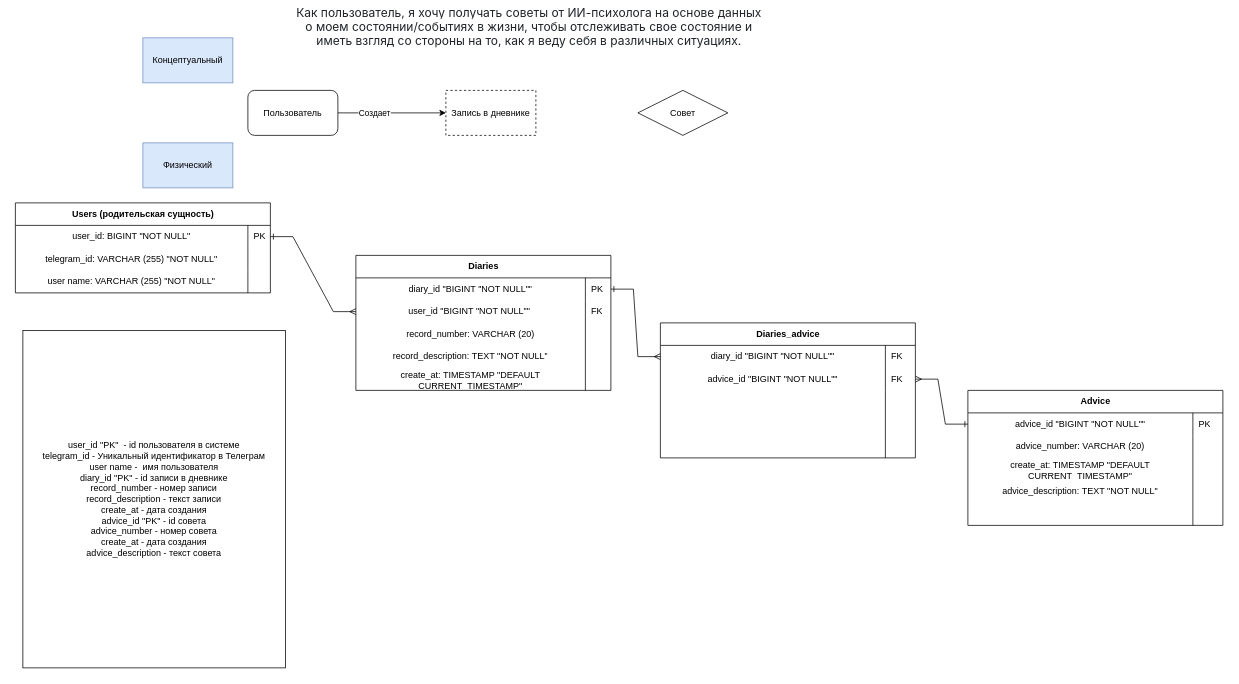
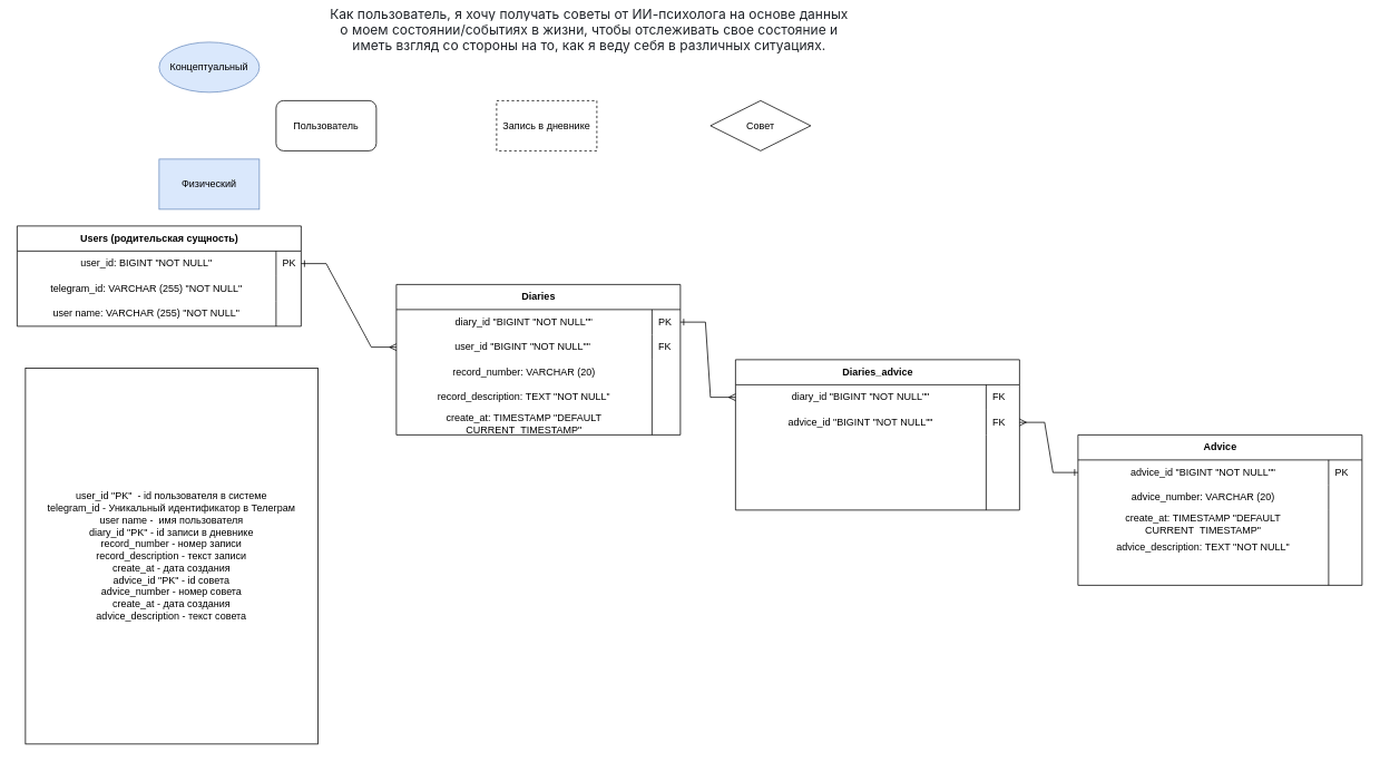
  <mxCell id="0" />
  <mxCell id="1" parent="0" />
  <mxCell id="2" value="&lt;span style=&quot;color: rgb(31, 35, 40); font-family: -apple-system, BlinkMacSystemFont, &amp;quot;Segoe UI&amp;quot;, &amp;quot;Noto Sans&amp;quot;, Helvetica, Arial, sans-serif, &amp;quot;Apple Color Emoji&amp;quot;, &amp;quot;Segoe UI Emoji&amp;quot;; font-size: 16px; text-align: start; background-color: rgb(255, 255, 255);&quot;&gt;Как пользователь, я хочу получать советы от ИИ-психолога на основе данных о моем состоянии/событиях в жизни, чтобы отслеживать свое состояние и иметь взгляд со стороны на то, как я веду себя в различных ситуациях.&lt;/span&gt;" style="text;html=1;align=center;verticalAlign=middle;whiteSpace=wrap;rounded=0;" parent="1" vertex="1"><mxGeometry x="390" y="20" width="630" height="30" as="geometry" /></mxCell>
- <mxCell id="3" style="edgeStyle=orthogonalEdgeStyle;rounded=0;orthogonalLoop=1;jettySize=auto;html=1;entryX=0;entryY=0.5;entryDx=0;entryDy=0;" parent="1" source="5" target="6" edge="1"><mxGeometry relative="1" as="geometry" /></mxCell>
- <mxCell id="4" value="Создает" style="edgeLabel;html=1;align=center;verticalAlign=middle;resizable=0;points=[];" parent="3" vertex="1" connectable="0"><mxGeometry x="-0.328" y="1" relative="1" as="geometry"><mxPoint as="offset" /></mxGeometry></mxCell>
  <mxCell id="5" value="Пользователь" style="whiteSpace=wrap;html=1;rounded=1;" parent="1" vertex="1"><mxGeometry x="330" y="120" width="120" height="60" as="geometry" /></mxCell>
  <mxCell id="6" value="Запись в дневнике" style="rounded=0;whiteSpace=wrap;html=1;dashed=1;" parent="1" vertex="1"><mxGeometry x="594" y="120" width="120" height="60" as="geometry" /></mxCell>
  <mxCell id="7" value="Совет" style="rhombus;whiteSpace=wrap;html=1;" parent="1" vertex="1"><mxGeometry x="850" y="120" width="120" height="60" as="geometry" /></mxCell>
  <mxCell id="8" value="Users (родительская сущность)" style="shape=table;startSize=30;container=1;collapsible=1;childLayout=tableLayout;fixedRows=1;rowLines=0;fontStyle=1;align=center;resizeLast=1;html=1;" parent="1" vertex="1"><mxGeometry x="20" y="270" width="340" height="120" as="geometry" /></mxCell>
  <mxCell id="9" value="" style="shape=tableRow;horizontal=0;startSize=0;swimlaneHead=0;swimlaneBody=0;fillColor=none;collapsible=0;dropTarget=0;points=[[0,0.5],[1,0.5]];portConstraint=eastwest;top=0;left=0;right=0;bottom=0;" parent="8" vertex="1"><mxGeometry y="30" width="340" height="30" as="geometry" /></mxCell>
  <mxCell id="10" value="user_id: BIGINT&amp;nbsp;&quot;NOT NULL&quot;" style="shape=partialRectangle;connectable=0;fillColor=none;top=0;left=0;bottom=0;right=0;editable=1;overflow=hidden;whiteSpace=wrap;html=1;" parent="9" vertex="1"><mxGeometry width="310" height="30" as="geometry"><mxRectangle width="310" height="30" as="alternateBounds" /></mxGeometry></mxCell>
  <mxCell id="11" value="PK" style="shape=partialRectangle;connectable=0;fillColor=none;top=0;left=0;bottom=0;right=0;align=left;spacingLeft=6;overflow=hidden;whiteSpace=wrap;html=1;" parent="9" vertex="1"><mxGeometry x="310" width="30" height="30" as="geometry"><mxRectangle width="30" height="30" as="alternateBounds" /></mxGeometry></mxCell>
  <mxCell id="12" value="" style="shape=tableRow;horizontal=0;startSize=0;swimlaneHead=0;swimlaneBody=0;fillColor=none;collapsible=0;dropTarget=0;points=[[0,0.5],[1,0.5]];portConstraint=eastwest;top=0;left=0;right=0;bottom=0;" parent="8" vertex="1"><mxGeometry y="60" width="340" height="30" as="geometry" /></mxCell>
  <mxCell id="13" value="telegram_id: VARCHAR (255) &quot;NOT NULL&quot;" style="shape=partialRectangle;connectable=0;fillColor=none;top=0;left=0;bottom=0;right=0;editable=1;overflow=hidden;whiteSpace=wrap;html=1;" parent="12" vertex="1"><mxGeometry width="310" height="30" as="geometry"><mxRectangle width="310" height="30" as="alternateBounds" /></mxGeometry></mxCell>
  <mxCell id="14" value="" style="shape=partialRectangle;connectable=0;fillColor=none;top=0;left=0;bottom=0;right=0;align=left;spacingLeft=6;overflow=hidden;whiteSpace=wrap;html=1;" parent="12" vertex="1"><mxGeometry x="310" width="30" height="30" as="geometry"><mxRectangle width="30" height="30" as="alternateBounds" /></mxGeometry></mxCell>
  <mxCell id="15" value="" style="shape=tableRow;horizontal=0;startSize=0;swimlaneHead=0;swimlaneBody=0;fillColor=none;collapsible=0;dropTarget=0;points=[[0,0.5],[1,0.5]];portConstraint=eastwest;top=0;left=0;right=0;bottom=0;" parent="8" vertex="1"><mxGeometry y="90" width="340" height="30" as="geometry" /></mxCell>
  <mxCell id="16" value="user name: VARCHAR (255) &quot;NOT NULL&quot;" style="shape=partialRectangle;connectable=0;fillColor=none;top=0;left=0;bottom=0;right=0;editable=1;overflow=hidden;whiteSpace=wrap;html=1;" parent="15" vertex="1"><mxGeometry width="310" height="30" as="geometry"><mxRectangle width="310" height="30" as="alternateBounds" /></mxGeometry></mxCell>
  <mxCell id="17" value="" style="shape=partialRectangle;connectable=0;fillColor=none;top=0;left=0;bottom=0;right=0;align=left;spacingLeft=6;overflow=hidden;whiteSpace=wrap;html=1;" parent="15" vertex="1"><mxGeometry x="310" width="30" height="30" as="geometry"><mxRectangle width="30" height="30" as="alternateBounds" /></mxGeometry></mxCell>
  <mxCell id="18" value="Diaries" style="shape=table;startSize=30;container=1;collapsible=1;childLayout=tableLayout;fixedRows=1;rowLines=0;fontStyle=1;align=center;resizeLast=1;html=1;" parent="1" vertex="1"><mxGeometry x="474" y="340" width="340" height="180" as="geometry" /></mxCell>
  <mxCell id="19" value="" style="shape=tableRow;horizontal=0;startSize=0;swimlaneHead=0;swimlaneBody=0;fillColor=none;collapsible=0;dropTarget=0;points=[[0,0.5],[1,0.5]];portConstraint=eastwest;top=0;left=0;right=0;bottom=0;" parent="18" vertex="1"><mxGeometry y="30" width="340" height="30" as="geometry" /></mxCell>
  <mxCell id="20" value="diary_id &quot;BIGINT&amp;nbsp;&quot;NOT NULL&quot;&quot;" style="shape=partialRectangle;connectable=0;fillColor=none;top=0;left=0;bottom=0;right=0;editable=1;overflow=hidden;whiteSpace=wrap;html=1;" parent="19" vertex="1"><mxGeometry width="306.0" height="30" as="geometry"><mxRectangle width="306.0" height="30" as="alternateBounds" /></mxGeometry></mxCell>
  <mxCell id="21" value="&lt;span style=&quot;text-align: center;&quot;&gt;PK&lt;/span&gt;" style="shape=partialRectangle;connectable=0;fillColor=none;top=0;left=0;bottom=0;right=0;align=left;spacingLeft=6;overflow=hidden;whiteSpace=wrap;html=1;" parent="19" vertex="1"><mxGeometry x="306.0" width="34.0" height="30" as="geometry"><mxRectangle width="34.0" height="30" as="alternateBounds" /></mxGeometry></mxCell>
  <mxCell id="22" value="" style="shape=tableRow;horizontal=0;startSize=0;swimlaneHead=0;swimlaneBody=0;fillColor=none;collapsible=0;dropTarget=0;points=[[0,0.5],[1,0.5]];portConstraint=eastwest;top=0;left=0;right=0;bottom=0;" parent="18" vertex="1"><mxGeometry y="60" width="340" height="30" as="geometry" /></mxCell>
  <mxCell id="23" value="user_id &quot;BIGINT&amp;nbsp;&quot;NOT NULL&quot;&quot;&amp;nbsp;" style="shape=partialRectangle;connectable=0;fillColor=none;top=0;left=0;bottom=0;right=0;editable=1;overflow=hidden;whiteSpace=wrap;html=1;" parent="22" vertex="1"><mxGeometry width="306.0" height="30" as="geometry"><mxRectangle width="306.0" height="30" as="alternateBounds" /></mxGeometry></mxCell>
  <mxCell id="24" value="&lt;span style=&quot;text-align: center;&quot;&gt;FK&lt;/span&gt;" style="shape=partialRectangle;connectable=0;fillColor=none;top=0;left=0;bottom=0;right=0;align=left;spacingLeft=6;overflow=hidden;whiteSpace=wrap;html=1;" parent="22" vertex="1"><mxGeometry x="306.0" width="34.0" height="30" as="geometry"><mxRectangle width="34.0" height="30" as="alternateBounds" /></mxGeometry></mxCell>
  <mxCell id="25" value="" style="shape=tableRow;horizontal=0;startSize=0;swimlaneHead=0;swimlaneBody=0;fillColor=none;collapsible=0;dropTarget=0;points=[[0,0.5],[1,0.5]];portConstraint=eastwest;top=0;left=0;right=0;bottom=0;" parent="18" vertex="1"><mxGeometry y="90" width="340" height="90" as="geometry" /></mxCell>
  <mxCell id="26" value="record_description: TEXT &quot;NOT NULL&quot;" style="shape=partialRectangle;connectable=0;fillColor=none;top=0;left=0;bottom=0;right=0;editable=1;overflow=hidden;whiteSpace=wrap;html=1;" parent="25" vertex="1"><mxGeometry width="306.0" height="90" as="geometry"><mxRectangle width="306.0" height="90" as="alternateBounds" /></mxGeometry></mxCell>
  <mxCell id="27" value="" style="shape=partialRectangle;connectable=0;fillColor=none;top=0;left=0;bottom=0;right=0;align=left;spacingLeft=6;overflow=hidden;whiteSpace=wrap;html=1;" parent="25" vertex="1"><mxGeometry x="306.0" width="34.0" height="90" as="geometry"><mxRectangle width="34.0" height="90" as="alternateBounds" /></mxGeometry></mxCell>
  <mxCell id="28" value="Advice" style="shape=table;startSize=30;container=1;collapsible=1;childLayout=tableLayout;fixedRows=1;rowLines=0;fontStyle=1;align=center;resizeLast=1;html=1;" parent="1" vertex="1"><mxGeometry x="1290" y="520" width="340" height="180" as="geometry" /></mxCell>
  <mxCell id="29" value="" style="shape=tableRow;horizontal=0;startSize=0;swimlaneHead=0;swimlaneBody=0;fillColor=none;collapsible=0;dropTarget=0;points=[[0,0.5],[1,0.5]];portConstraint=eastwest;top=0;left=0;right=0;bottom=0;" parent="28" vertex="1"><mxGeometry y="30" width="340" height="30" as="geometry" /></mxCell>
  <mxCell id="30" value="advice_id &quot;BIGINT&amp;nbsp;&quot;NOT NULL&quot;&quot;" style="shape=partialRectangle;connectable=0;fillColor=none;top=0;left=0;bottom=0;right=0;editable=1;overflow=hidden;whiteSpace=wrap;html=1;" parent="29" vertex="1"><mxGeometry width="300" height="30" as="geometry"><mxRectangle width="300" height="30" as="alternateBounds" /></mxGeometry></mxCell>
  <mxCell id="31" value="&lt;span style=&quot;text-align: center;&quot;&gt;PK&lt;/span&gt;" style="shape=partialRectangle;connectable=0;fillColor=none;top=0;left=0;bottom=0;right=0;align=left;spacingLeft=6;overflow=hidden;whiteSpace=wrap;html=1;" parent="29" vertex="1"><mxGeometry x="300" width="40" height="30" as="geometry"><mxRectangle width="40" height="30" as="alternateBounds" /></mxGeometry></mxCell>
  <mxCell id="32" value="" style="shape=tableRow;horizontal=0;startSize=0;swimlaneHead=0;swimlaneBody=0;fillColor=none;collapsible=0;dropTarget=0;points=[[0,0.5],[1,0.5]];portConstraint=eastwest;top=0;left=0;right=0;bottom=0;" parent="28" vertex="1"><mxGeometry y="60" width="340" height="30" as="geometry" /></mxCell>
  <mxCell id="33" value="advice_number: VARCHAR (20)" style="shape=partialRectangle;connectable=0;fillColor=none;top=0;left=0;bottom=0;right=0;editable=1;overflow=hidden;whiteSpace=wrap;html=1;" parent="32" vertex="1"><mxGeometry width="300" height="30" as="geometry"><mxRectangle width="300" height="30" as="alternateBounds" /></mxGeometry></mxCell>
  <mxCell id="34" value="" style="shape=partialRectangle;connectable=0;fillColor=none;top=0;left=0;bottom=0;right=0;align=left;spacingLeft=6;overflow=hidden;whiteSpace=wrap;html=1;" parent="32" vertex="1"><mxGeometry x="300" width="40" height="30" as="geometry"><mxRectangle width="40" height="30" as="alternateBounds" /></mxGeometry></mxCell>
  <mxCell id="35" value="" style="shape=tableRow;horizontal=0;startSize=0;swimlaneHead=0;swimlaneBody=0;fillColor=none;collapsible=0;dropTarget=0;points=[[0,0.5],[1,0.5]];portConstraint=eastwest;top=0;left=0;right=0;bottom=0;" parent="28" vertex="1"><mxGeometry y="90" width="340" height="90" as="geometry" /></mxCell>
  <mxCell id="36" value="advice_description: TEXT &quot;NOT NULL&quot;" style="shape=partialRectangle;connectable=0;fillColor=none;top=0;left=0;bottom=0;right=0;editable=1;overflow=hidden;whiteSpace=wrap;html=1;" parent="35" vertex="1"><mxGeometry width="300" height="90" as="geometry"><mxRectangle width="300" height="90" as="alternateBounds" /></mxGeometry></mxCell>
  <mxCell id="37" value="" style="shape=partialRectangle;connectable=0;fillColor=none;top=0;left=0;bottom=0;right=0;align=left;spacingLeft=6;overflow=hidden;whiteSpace=wrap;html=1;" parent="35" vertex="1"><mxGeometry x="300" width="40" height="90" as="geometry"><mxRectangle width="40" height="90" as="alternateBounds" /></mxGeometry></mxCell>
  <mxCell id="38" value="" style="shape=tableRow;horizontal=0;startSize=0;swimlaneHead=0;swimlaneBody=0;fillColor=none;collapsible=0;dropTarget=0;points=[[0,0.5],[1,0.5]];portConstraint=eastwest;top=0;left=0;right=0;bottom=0;" parent="1" vertex="1"><mxGeometry x="474" y="370" width="340" height="30" as="geometry" /></mxCell>
  <mxCell id="39" value="" style="shape=partialRectangle;connectable=0;fillColor=none;top=0;left=0;bottom=0;right=0;editable=1;overflow=hidden;whiteSpace=wrap;html=1;" parent="1" vertex="1"><mxGeometry x="474" y="430" width="170" height="30" as="geometry"><mxRectangle width="170" height="30" as="alternateBounds" /></mxGeometry></mxCell>
  <mxCell id="40" value="" style="shape=partialRectangle;connectable=0;fillColor=none;top=0;left=0;bottom=0;right=0;align=left;spacingLeft=6;overflow=hidden;whiteSpace=wrap;html=1;" parent="1" vertex="1"><mxGeometry x="644" y="490" width="170" height="30" as="geometry"><mxRectangle width="170" height="30" as="alternateBounds" /></mxGeometry></mxCell>
  <mxCell id="41" value="Diaries_advice" style="shape=table;startSize=30;container=1;collapsible=1;childLayout=tableLayout;fixedRows=1;rowLines=0;fontStyle=1;align=center;resizeLast=1;html=1;" parent="1" vertex="1"><mxGeometry x="880" y="430" width="340" height="180" as="geometry" /></mxCell>
  <mxCell id="42" value="" style="shape=tableRow;horizontal=0;startSize=0;swimlaneHead=0;swimlaneBody=0;fillColor=none;collapsible=0;dropTarget=0;points=[[0,0.5],[1,0.5]];portConstraint=eastwest;top=0;left=0;right=0;bottom=0;" parent="41" vertex="1"><mxGeometry y="30" width="340" height="30" as="geometry" /></mxCell>
  <mxCell id="43" value="diary_id &quot;BIGINT&amp;nbsp;&quot;NOT NULL&quot;&quot;" style="shape=partialRectangle;connectable=0;fillColor=none;top=0;left=0;bottom=0;right=0;editable=1;overflow=hidden;whiteSpace=wrap;html=1;" parent="42" vertex="1"><mxGeometry width="300" height="30" as="geometry"><mxRectangle width="300" height="30" as="alternateBounds" /></mxGeometry></mxCell>
  <mxCell id="44" value="&lt;span style=&quot;text-align: center;&quot;&gt;FK&lt;/span&gt;" style="shape=partialRectangle;connectable=0;fillColor=none;top=0;left=0;bottom=0;right=0;align=left;spacingLeft=6;overflow=hidden;whiteSpace=wrap;html=1;" parent="42" vertex="1"><mxGeometry x="300" width="40" height="30" as="geometry"><mxRectangle width="40" height="30" as="alternateBounds" /></mxGeometry></mxCell>
  <mxCell id="45" value="" style="shape=tableRow;horizontal=0;startSize=0;swimlaneHead=0;swimlaneBody=0;fillColor=none;collapsible=0;dropTarget=0;points=[[0,0.5],[1,0.5]];portConstraint=eastwest;top=0;left=0;right=0;bottom=0;" parent="41" vertex="1"><mxGeometry y="60" width="340" height="30" as="geometry" /></mxCell>
  <mxCell id="46" value="advice_id &quot;BIGINT&amp;nbsp;&quot;NOT NULL&quot;&quot;" style="shape=partialRectangle;connectable=0;fillColor=none;top=0;left=0;bottom=0;right=0;editable=1;overflow=hidden;whiteSpace=wrap;html=1;" parent="45" vertex="1"><mxGeometry width="300" height="30" as="geometry"><mxRectangle width="300" height="30" as="alternateBounds" /></mxGeometry></mxCell>
  <mxCell id="47" value="&lt;span style=&quot;text-align: center;&quot;&gt;FK&lt;/span&gt;" style="shape=partialRectangle;connectable=0;fillColor=none;top=0;left=0;bottom=0;right=0;align=left;spacingLeft=6;overflow=hidden;whiteSpace=wrap;html=1;" parent="45" vertex="1"><mxGeometry x="300" width="40" height="30" as="geometry"><mxRectangle width="40" height="30" as="alternateBounds" /></mxGeometry></mxCell>
  <mxCell id="48" value="" style="shape=tableRow;horizontal=0;startSize=0;swimlaneHead=0;swimlaneBody=0;fillColor=none;collapsible=0;dropTarget=0;points=[[0,0.5],[1,0.5]];portConstraint=eastwest;top=0;left=0;right=0;bottom=0;" parent="41" vertex="1"><mxGeometry y="90" width="340" height="90" as="geometry" /></mxCell>
  <mxCell id="49" value="" style="shape=partialRectangle;connectable=0;fillColor=none;top=0;left=0;bottom=0;right=0;editable=1;overflow=hidden;whiteSpace=wrap;html=1;" parent="48" vertex="1"><mxGeometry width="300" height="90" as="geometry"><mxRectangle width="300" height="90" as="alternateBounds" /></mxGeometry></mxCell>
  <mxCell id="50" value="" style="shape=partialRectangle;connectable=0;fillColor=none;top=0;left=0;bottom=0;right=0;align=left;spacingLeft=6;overflow=hidden;whiteSpace=wrap;html=1;" parent="48" vertex="1"><mxGeometry x="300" width="40" height="90" as="geometry"><mxRectangle width="40" height="90" as="alternateBounds" /></mxGeometry></mxCell>
  <mxCell id="51" value="" style="shape=tableRow;horizontal=0;startSize=0;swimlaneHead=0;swimlaneBody=0;fillColor=none;collapsible=0;dropTarget=0;points=[[0,0.5],[1,0.5]];portConstraint=eastwest;top=0;left=0;right=0;bottom=0;" parent="1" vertex="1"><mxGeometry x="880" y="460" width="340" height="30" as="geometry" /></mxCell>
  <mxCell id="52" value="" style="shape=partialRectangle;connectable=0;fillColor=none;top=0;left=0;bottom=0;right=0;align=left;spacingLeft=6;overflow=hidden;whiteSpace=wrap;html=1;" parent="1" vertex="1"><mxGeometry x="1050" y="580" width="170" height="30" as="geometry"><mxRectangle width="170" height="30" as="alternateBounds" /></mxGeometry></mxCell>
  <mxCell id="53" value="" style="edgeStyle=entityRelationEdgeStyle;fontSize=12;html=1;endArrow=ERmany;rounded=0;exitX=1;exitY=0.5;exitDx=0;exitDy=0;entryX=0;entryY=0.5;entryDx=0;entryDy=0;startArrow=ERone;startFill=0;" parent="1" source="9" target="22" edge="1"><mxGeometry width="100" height="100" relative="1" as="geometry"><mxPoint x="480" y="510" as="sourcePoint" /><mxPoint x="580" y="410" as="targetPoint" /></mxGeometry></mxCell>
  <mxCell id="54" value="" style="shape=partialRectangle;connectable=0;fillColor=none;top=0;left=0;bottom=0;right=0;align=left;spacingLeft=6;overflow=hidden;whiteSpace=wrap;html=1;" parent="1" vertex="1"><mxGeometry x="644" y="430" width="170" height="30" as="geometry"><mxRectangle width="170" height="30" as="alternateBounds" /></mxGeometry></mxCell>
  <mxCell id="55" value="record_number: VARCHAR (20)" style="shape=partialRectangle;connectable=0;fillColor=none;top=0;left=0;bottom=0;right=0;editable=1;overflow=hidden;whiteSpace=wrap;html=1;" parent="1" vertex="1"><mxGeometry x="474" y="430" width="306" height="30" as="geometry"><mxRectangle width="170" height="30" as="alternateBounds" /></mxGeometry></mxCell>
  <mxCell id="56" value="create_at:&amp;nbsp;&lt;span style=&quot;text-align: left;&quot;&gt;TIMESTAMP &quot;DEFAULT CURRENT_TIMESTAMP&quot;&lt;/span&gt;" style="shape=partialRectangle;connectable=0;fillColor=none;top=0;left=0;bottom=0;right=0;editable=1;overflow=hidden;whiteSpace=wrap;html=1;" parent="1" vertex="1"><mxGeometry x="474" y="490" width="306" height="30" as="geometry"><mxRectangle width="170" height="30" as="alternateBounds" /></mxGeometry></mxCell>
  <mxCell id="57" value="" style="shape=partialRectangle;connectable=0;fillColor=none;top=0;left=0;bottom=0;right=0;align=left;spacingLeft=6;overflow=hidden;whiteSpace=wrap;html=1;" parent="1" vertex="1"><mxGeometry x="644" y="490" width="170" height="30" as="geometry"><mxRectangle width="170" height="30" as="alternateBounds" /></mxGeometry></mxCell>
  <mxCell id="58" value="create_at:&amp;nbsp;&lt;span style=&quot;text-align: left;&quot;&gt;TIMESTAMP &quot;DEFAULT CURRENT_TIMESTAMP&quot;&lt;/span&gt;" style="shape=partialRectangle;connectable=0;fillColor=none;top=0;left=0;bottom=0;right=0;editable=1;overflow=hidden;whiteSpace=wrap;html=1;" parent="1" vertex="1"><mxGeometry x="1290" y="610" width="300" height="30" as="geometry"><mxRectangle width="170" height="30" as="alternateBounds" /></mxGeometry></mxCell>
  <mxCell id="59" value="" style="shape=partialRectangle;connectable=0;fillColor=none;top=0;left=0;bottom=0;right=0;align=left;spacingLeft=6;overflow=hidden;whiteSpace=wrap;html=1;" parent="1" vertex="1"><mxGeometry x="1460" y="610" width="170" height="30" as="geometry"><mxRectangle width="170" height="30" as="alternateBounds" /></mxGeometry></mxCell>
  <mxCell id="60" value="" style="edgeStyle=entityRelationEdgeStyle;fontSize=12;html=1;endArrow=ERmany;rounded=0;exitX=1;exitY=0.5;exitDx=0;exitDy=0;entryX=0;entryY=0.5;entryDx=0;entryDy=0;startArrow=ERone;startFill=0;" parent="1" source="19" target="51" edge="1"><mxGeometry width="100" height="100" relative="1" as="geometry"><mxPoint x="770" y="580" as="sourcePoint" /><mxPoint x="844" y="620" as="targetPoint" /></mxGeometry></mxCell>
  <mxCell id="61" value="" style="edgeStyle=entityRelationEdgeStyle;fontSize=12;html=1;endArrow=ERmany;rounded=0;exitX=0;exitY=0.5;exitDx=0;exitDy=0;entryX=1;entryY=0.5;entryDx=0;entryDy=0;startArrow=ERone;startFill=0;" parent="1" source="29" target="45" edge="1"><mxGeometry width="100" height="100" relative="1" as="geometry"><mxPoint x="1300" y="670" as="sourcePoint" /><mxPoint x="1396" y="830" as="targetPoint" /></mxGeometry></mxCell>
- <mxCell id="62" value="Концептуальный" style="rounded=0;whiteSpace=wrap;html=1;fillColor=#dae8fc;strokeColor=#6c8ebf;" vertex="1" parent="1"><mxGeometry x="190" y="50" width="120" height="60" as="geometry" /></mxCell>
+ <mxCell id="62" value="Концептуальный" style="ellipse;whiteSpace=wrap;html=1;fillColor=#dae8fc;strokeColor=#6c8ebf;" vertex="1" parent="1"><mxGeometry x="190" y="50" width="120" height="60" as="geometry" /></mxCell>
  <mxCell id="63" value="Физический" style="rounded=0;whiteSpace=wrap;html=1;fillColor=#dae8fc;strokeColor=#6c8ebf;" vertex="1" parent="1"><mxGeometry x="190" y="190" width="120" height="60" as="geometry" /></mxCell>
  <mxCell id="64" value="user_id &quot;PK&quot;&amp;nbsp; -&amp;nbsp;&lt;span style=&quot;text-align: left;&quot;&gt;id пользователя в системе&lt;br&gt;&lt;/span&gt;telegram_id -&amp;nbsp;&lt;span style=&quot;text-align: left;&quot;&gt;&lt;/span&gt;&lt;span style=&quot;text-align: left;&quot;&gt;Уникальный идентификатор в Телеграм&lt;br&gt;&lt;/span&gt;user name -&amp;nbsp;&lt;span style=&quot;text-align: left;&quot;&gt;&amp;nbsp;&lt;/span&gt;&lt;span style=&quot;text-align: left;&quot;&gt;имя пользователя&lt;br&gt;&lt;/span&gt;diary_id &quot;PK&quot; -&amp;nbsp;&lt;span style=&quot;text-align: left;&quot;&gt;&lt;/span&gt;&lt;span style=&quot;text-align: left;&quot;&gt;id записи в дневнике&lt;br&gt;&lt;/span&gt;record_number -&amp;nbsp;&lt;span style=&quot;text-align: left;&quot;&gt;&lt;/span&gt;&lt;span style=&quot;text-align: left;&quot;&gt;номер записи&lt;br&gt;&lt;/span&gt;record_description -&amp;nbsp;&lt;span style=&quot;text-align: left;&quot;&gt;&lt;/span&gt;&lt;span style=&quot;text-align: left;&quot;&gt;текст записи&lt;br&gt;&lt;/span&gt;create_at -&amp;nbsp;&lt;span style=&quot;text-align: left;&quot;&gt;&lt;/span&gt;&lt;span style=&quot;text-align: left;&quot;&gt;дата создания&lt;br&gt;&lt;/span&gt;advice_id &quot;PK&quot; -&amp;nbsp;&lt;span style=&quot;text-align: left;&quot;&gt;id совета&lt;/span&gt;&lt;br&gt;advice_number -&amp;nbsp;&lt;span style=&quot;text-align: left;&quot;&gt;номер совета&lt;/span&gt;&lt;br&gt;create_at -&amp;nbsp;&lt;span style=&quot;text-align: left;&quot;&gt;дата создания&lt;/span&gt;&lt;br&gt;advice_description -&amp;nbsp;&lt;span style=&quot;text-align: left;&quot;&gt;&lt;/span&gt;&lt;span style=&quot;text-align: left;&quot;&gt;текст совета&lt;/span&gt;" style="rounded=0;whiteSpace=wrap;html=1;" vertex="1" parent="1"><mxGeometry x="30" y="440" width="350" height="450" as="geometry" /></mxCell>
